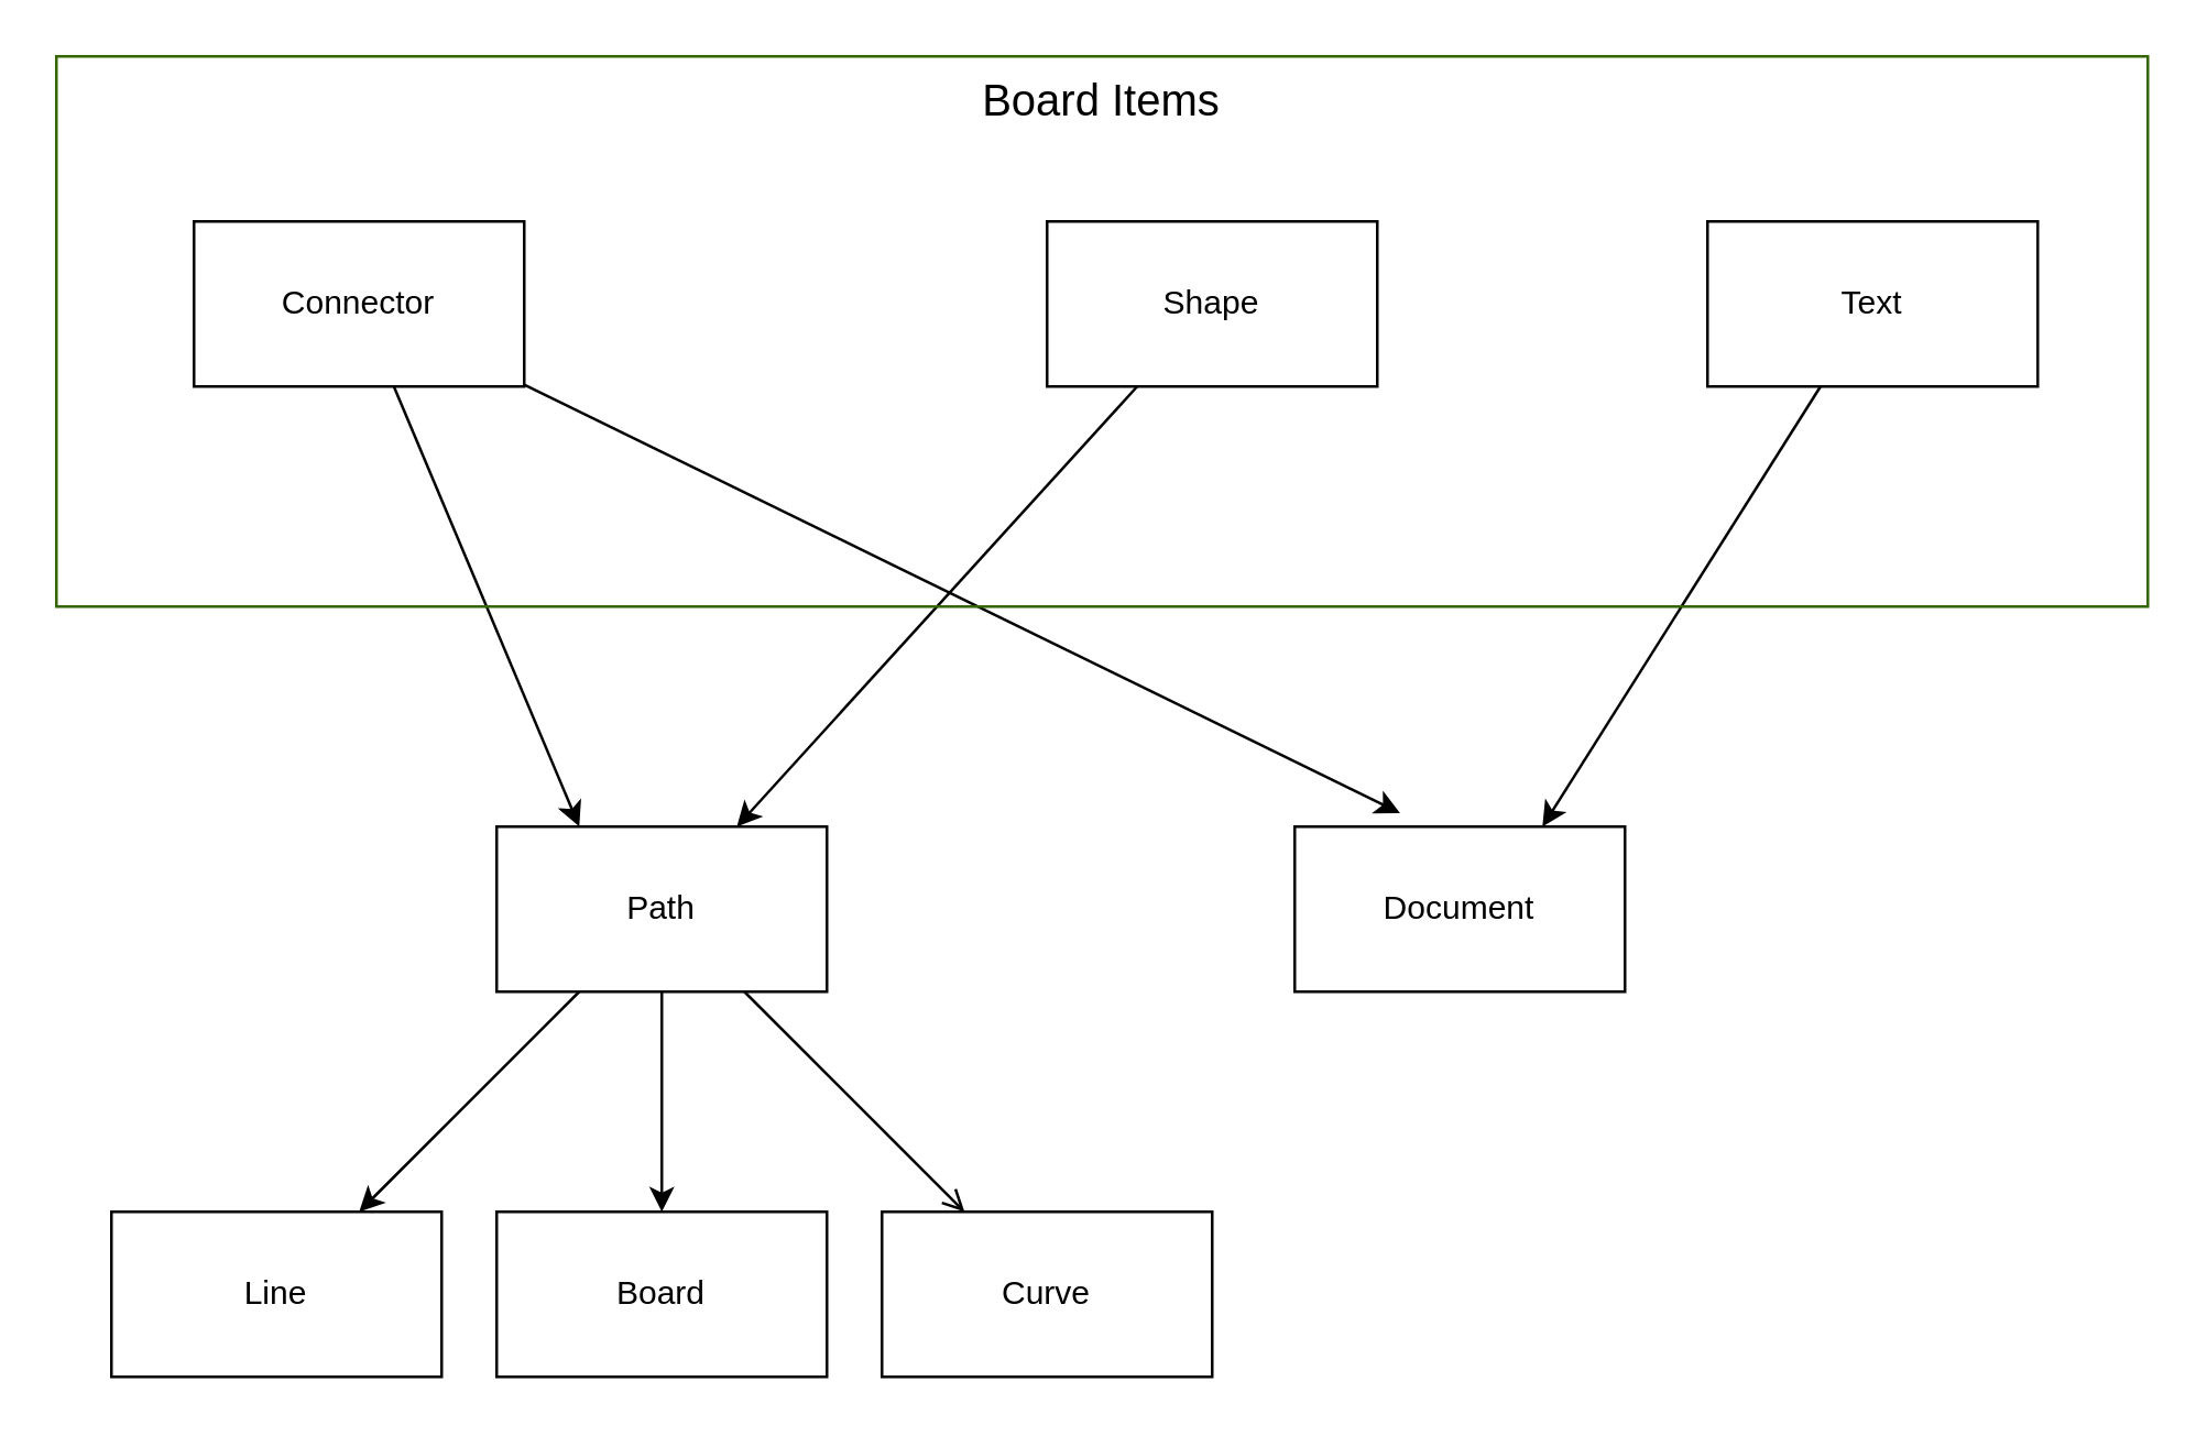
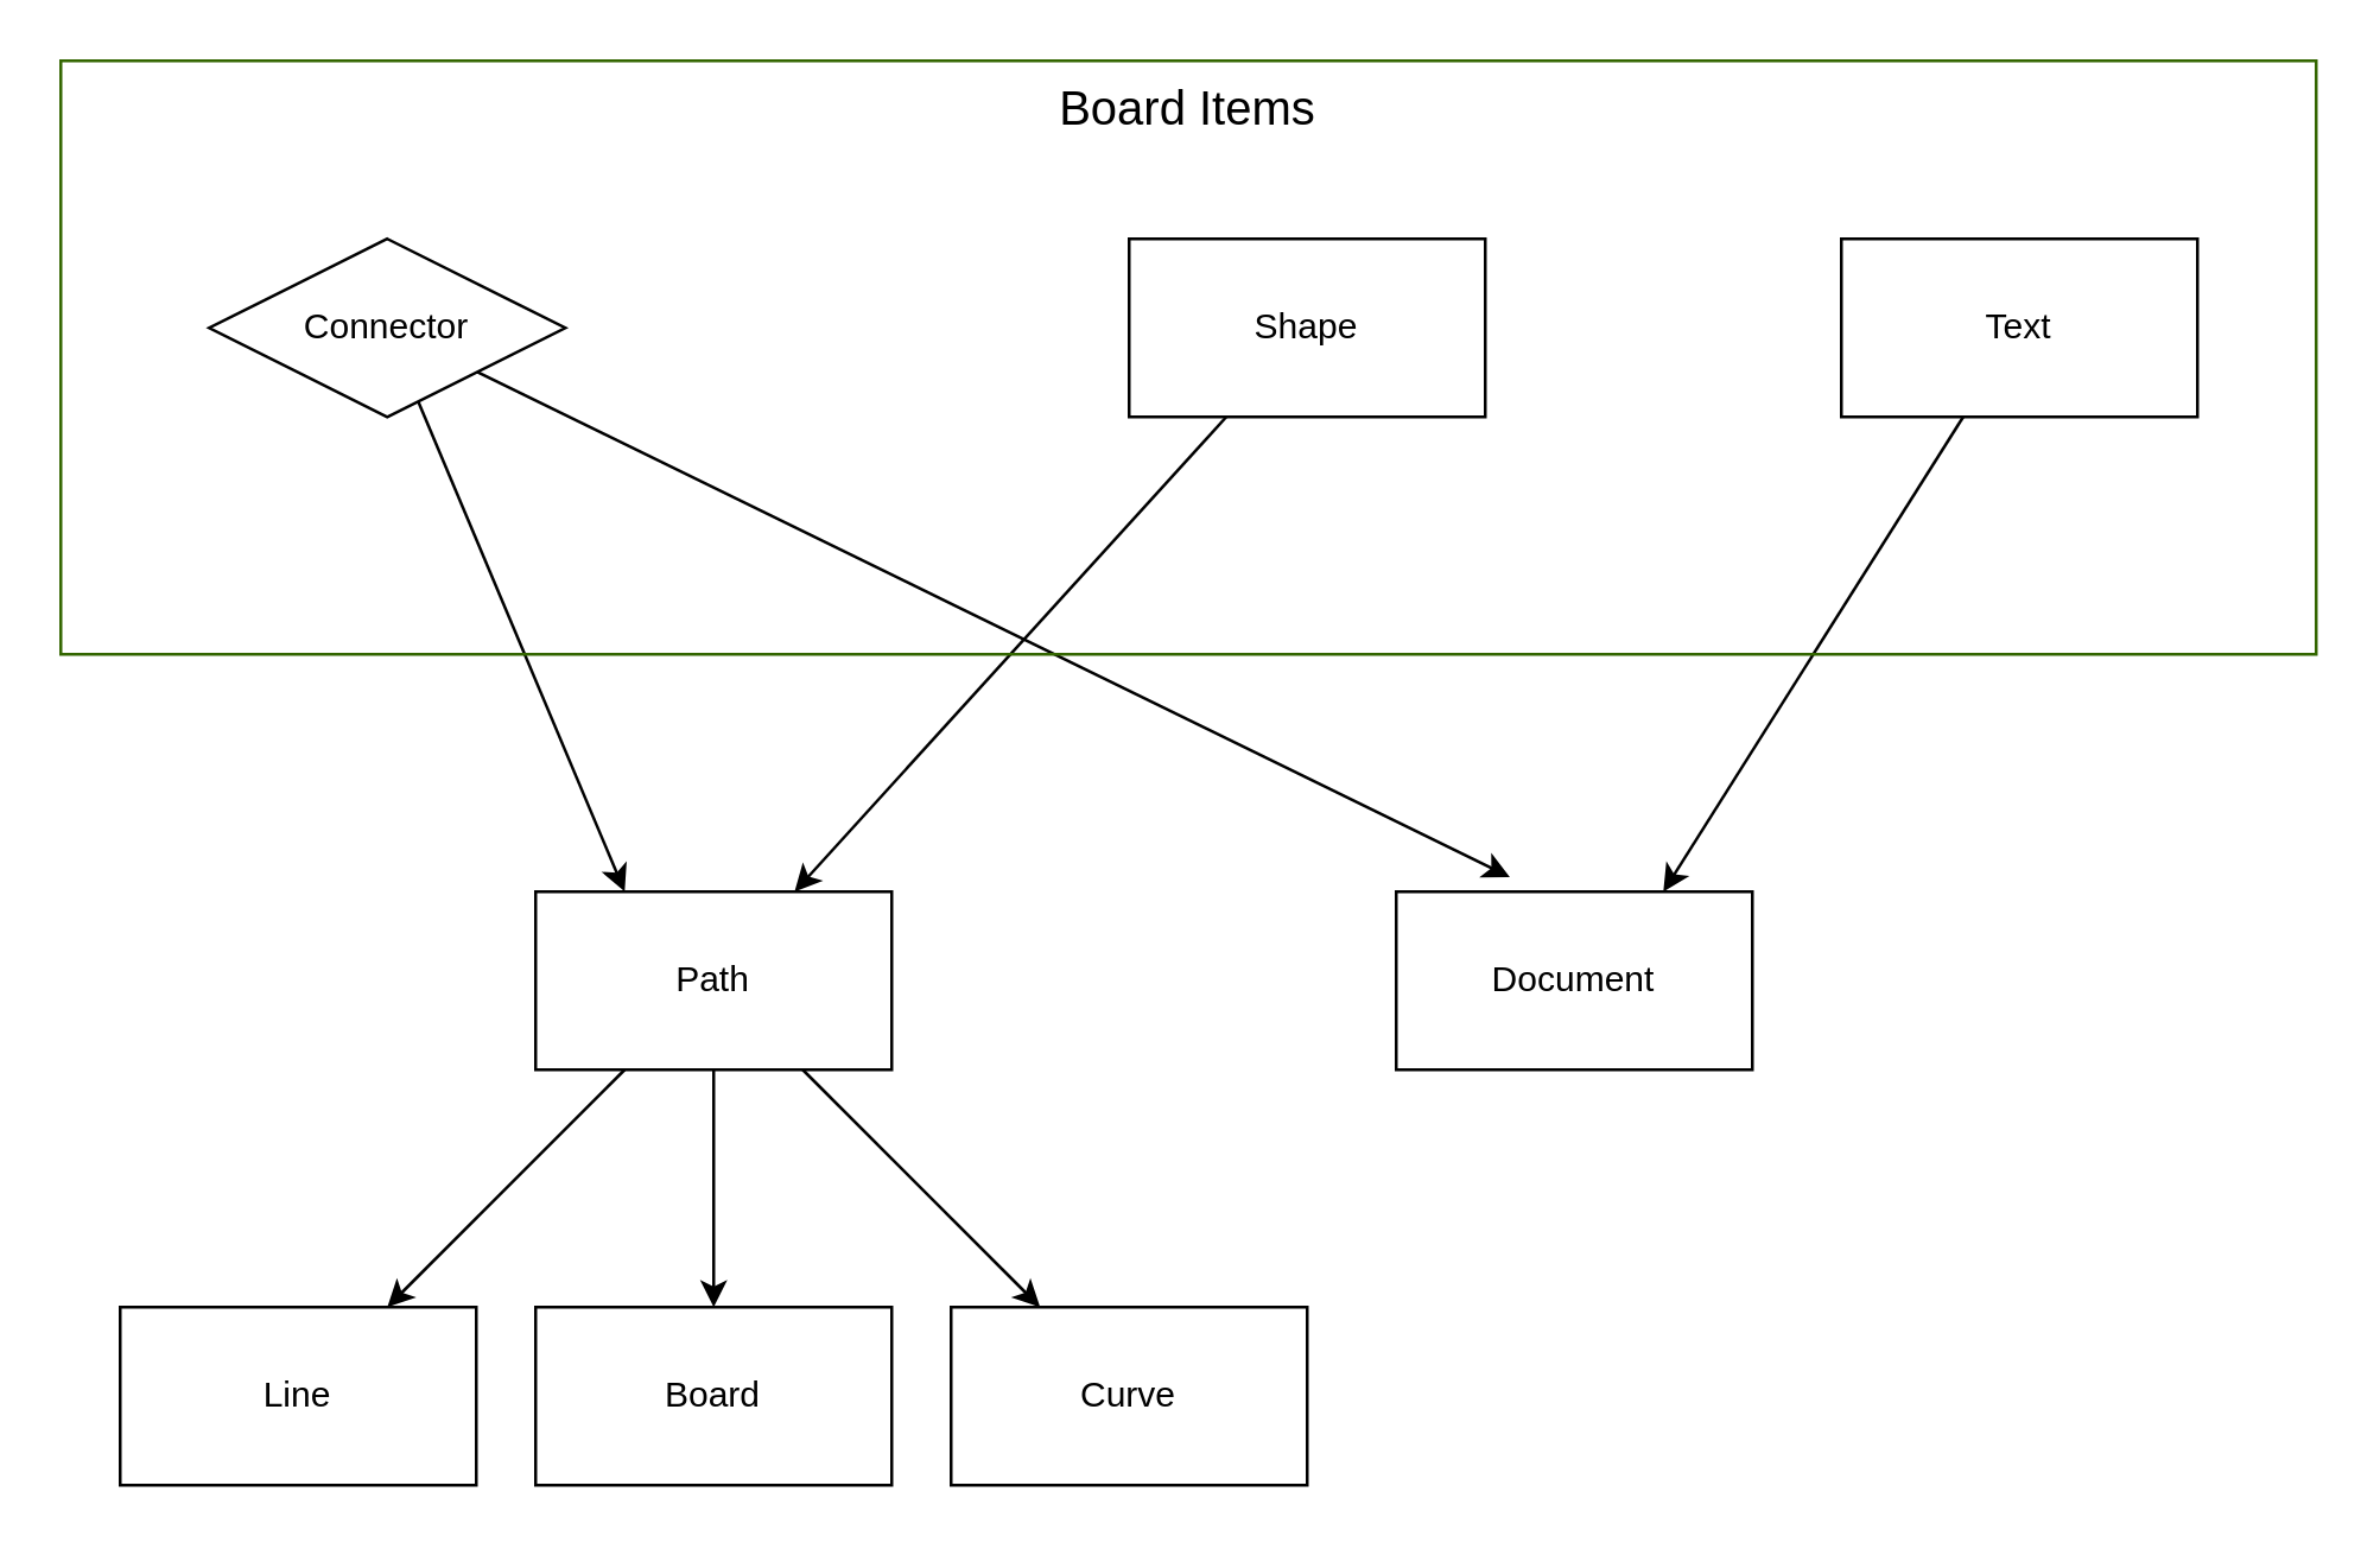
  <mxCell id="0" />
  <mxCell id="1" parent="0" />
  <mxCell id="2" value="" style="edgeStyle=none;html=1;" edge="1" parent="1" source="3" target="7"><mxGeometry relative="1" as="geometry" /></mxCell>
  <mxCell id="3" value="Shape" style="rounded=0;whiteSpace=wrap;html=1;" vertex="1" parent="1"><mxGeometry x="380" y="80" width="120" height="60" as="geometry" /></mxCell>
  <mxCell id="4" value="" style="edgeStyle=none;html=1;" edge="1" parent="1" source="7" target="9"><mxGeometry relative="1" as="geometry" /></mxCell>
- <mxCell id="5" value="" style="edgeStyle=none;html=1;endArrow=open;" edge="1" parent="1" source="7" target="10"><mxGeometry relative="1" as="geometry" /></mxCell>
+ <mxCell id="5" value="" style="edgeStyle=none;html=1;" edge="1" parent="1" source="7" target="10"><mxGeometry relative="1" as="geometry" /></mxCell>
  <mxCell id="6" value="" style="edgeStyle=none;html=1;" edge="1" parent="1" source="7" target="11"><mxGeometry relative="1" as="geometry" /></mxCell>
  <mxCell id="7" value="Path" style="rounded=0;whiteSpace=wrap;html=1;" vertex="1" parent="1"><mxGeometry x="180" y="300" width="120" height="60" as="geometry" /></mxCell>
  <mxCell id="8" value="Document" style="rounded=0;whiteSpace=wrap;html=1;" vertex="1" parent="1"><mxGeometry x="470" y="300" width="120" height="60" as="geometry" /></mxCell>
  <mxCell id="9" value="Board" style="rounded=0;whiteSpace=wrap;html=1;" vertex="1" parent="1"><mxGeometry x="180" y="440" width="120" height="60" as="geometry" /></mxCell>
  <mxCell id="10" value="Curve" style="rounded=0;whiteSpace=wrap;html=1;" vertex="1" parent="1"><mxGeometry x="320" y="440" width="120" height="60" as="geometry" /></mxCell>
  <mxCell id="11" value="Line" style="rounded=0;whiteSpace=wrap;html=1;" vertex="1" parent="1"><mxGeometry x="40" y="440" width="120" height="60" as="geometry" /></mxCell>
  <mxCell id="12" style="edgeStyle=none;html=1;entryX=0.25;entryY=0;entryDx=0;entryDy=0;" edge="1" parent="1" source="14" target="7"><mxGeometry relative="1" as="geometry" /></mxCell>
  <mxCell id="13" style="edgeStyle=none;html=1;entryX=0.319;entryY=-0.082;entryDx=0;entryDy=0;entryPerimeter=0;" edge="1" parent="1" source="14" target="8"><mxGeometry relative="1" as="geometry" /></mxCell>
- <mxCell id="14" value="Connector" style="rounded=0;whiteSpace=wrap;html=1;" vertex="1" parent="1"><mxGeometry x="70" y="80" width="120" height="60" as="geometry" /></mxCell>
+ <mxCell id="14" value="Connector" style="rhombus;whiteSpace=wrap;html=1;" vertex="1" parent="1"><mxGeometry x="70" y="80" width="120" height="60" as="geometry" /></mxCell>
  <mxCell id="15" style="edgeStyle=none;html=1;entryX=0.75;entryY=0;entryDx=0;entryDy=0;" edge="1" parent="1" source="16" target="8"><mxGeometry relative="1" as="geometry" /></mxCell>
  <mxCell id="16" value="Text" style="rounded=0;whiteSpace=wrap;html=1;" vertex="1" parent="1"><mxGeometry x="620" y="80" width="120" height="60" as="geometry" /></mxCell>
  <mxCell id="17" value="Board Items" style="rounded=0;whiteSpace=wrap;html=1;fillColor=none;strokeColor=#336600;verticalAlign=top;fontSize=16;" vertex="1" parent="1"><mxGeometry x="20" y="20" width="760" height="200" as="geometry" /></mxCell>
